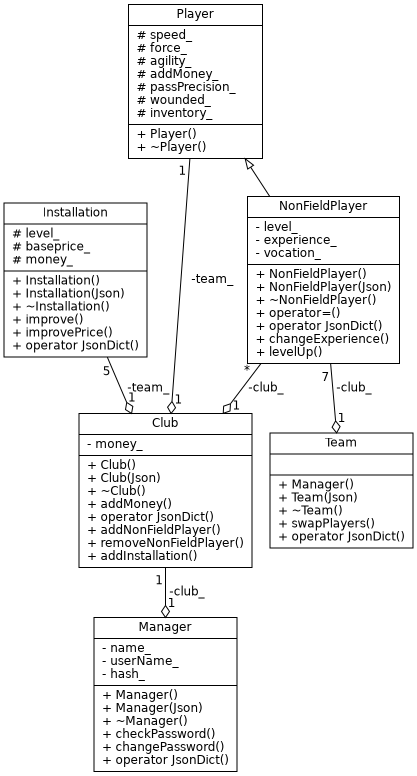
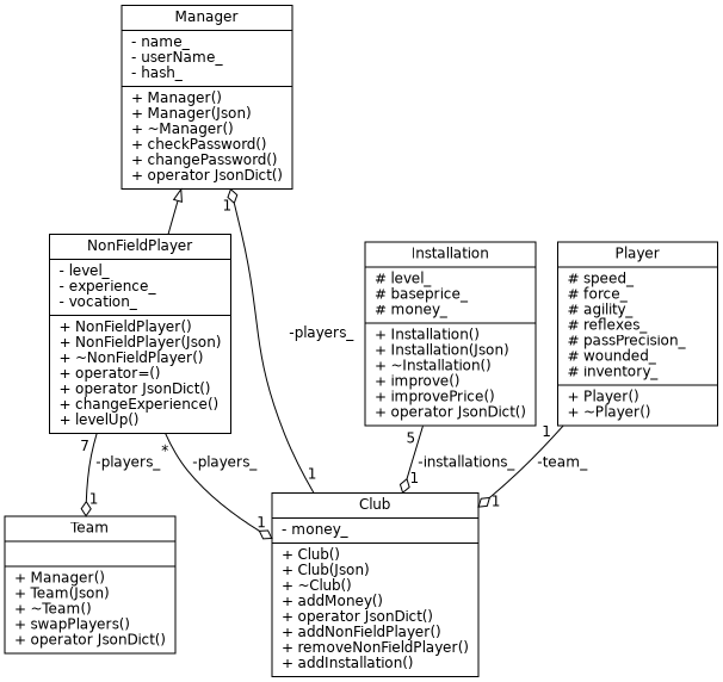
  digraph {
    node [color=black fillcolor=white fontname=Helvetica fontsize=12 shape=record style=filled]
    edge [arrowhead=odiamond fontname=Helvetica fontsize=12 headlabel=1 labeldistance=1.5 labelfontname=Helvetica labelfontsize=12 style=solid taillabel=1]
    n1 [fontcolor=black label="{Manager\n|- name_\l- userName_\l- hash_\l|+ Manager()\l+ Manager(Json)\l+ ~Manager()\l+ checkPassword()\l+ changePassword()\l+ operator JsonDict()\l}" width=1.8333]
    n2 [label="{Club\n|- money_\l|+ Club()\l+ Club(Json)\l+ ~Club()\l+ addMoney()\l+ operator JsonDict()\l+ addNonFieldPlayer()\l+ removeNonFieldPlayer()\l+ addInstallation()\l}" width=2.2014]
    n3 [label="{Installation\n|# level_\l# baseprice_\l# money_\l|+ Installation()\l+ Installation(Json)\l+ ~Installation()\l+ improve()\l+ improvePrice()\l+ operator JsonDict()\l}" width=1.8333]
    n4 [label="{Team\n||+ Manager()\l+ Team(Json)\l+ ~Team()\l+ swapPlayers()\l+ operator JsonDict()\l}" width=1.8333]
    n5 [label="{NonFieldPlayer\n|- level_\l- experience_\l- vocation_\l|+ NonFieldPlayer()\l+ NonFieldPlayer(Json)\l+ ~NonFieldPlayer()\l+ operator=()\l+ operator JsonDict()\l+ changeExperience()\l+ levelUp()\l}" width=1.8958]
-   n6 [label="{Player\n|# speed_\l# force_\l# agility_\l# addMoney_\l# passPrecision_\l# wounded_\l# inventory_\l|+ Player()\l+ ~Player()\l}" width=1.8611]
-   n2 -> n1 [label=" -club_"]
-   n3 -> n2 [label=" -team_" taillabel=5]
-   n5 -> n2 [label=" -club_" taillabel="*"]
-   n5 -> n4 [label=" -club_" taillabel=7]
+   n6 [label="{Player\n|# speed_\l# force_\l# agility_\l# reflexes_\l# passPrecision_\l# wounded_\l# inventory_\l|+ Player()\l+ ~Player()\l}" width=1.8611]
+   n2 -> n1 [label=" -players_"]
+   n3 -> n2 [label=" -installations_" taillabel=5]
+   n5 -> n2 [label=" -players_" taillabel="*"]
+   n5 -> n4 [label=" -players_" taillabel=7]
    n6 -> n2 [label=" -team_"]
-   n6 -> n5 [arrowtail=onormal dir=back arrowhead="" headlabel="" taillabel=""]
+   n1 -> n5 [arrowtail=onormal dir=back arrowhead="" headlabel="" taillabel=""]
  }
